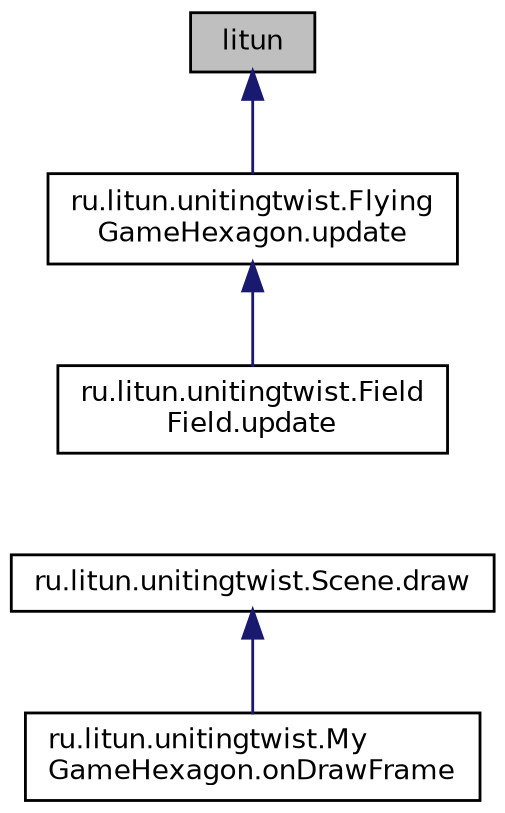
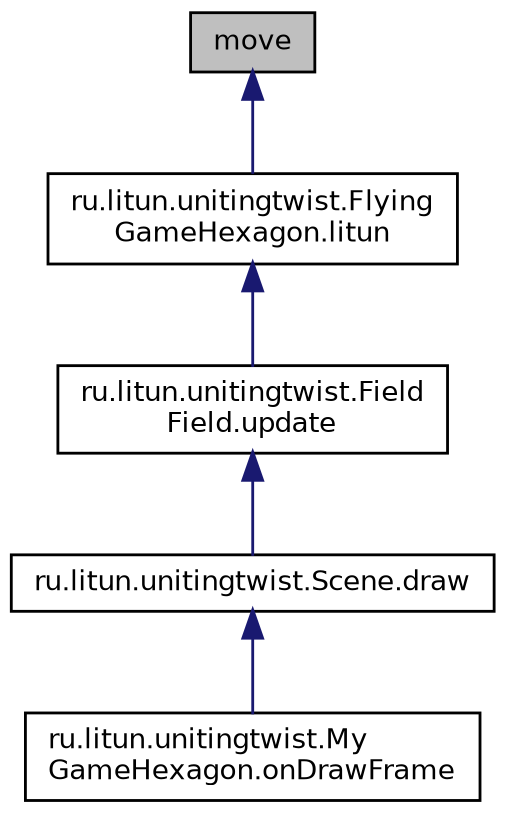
  digraph {
    rankdir=TB
    node [color=black fillcolor=white fontname=Helvetica fontsize=10 shape=record style=filled]
    edge [color=midnightblue dir=back fontname=Helvetica fontsize=10 labelfontname=Helvetica labelfontsize=10 style=solid]
-   n1 [fillcolor=grey75 fontcolor=black height=0.2 label=litun width=0.4]
-   n2 [height=0.2 label="ru.litun.unitingtwist.Flying\lGameHexagon.update" width=0.4]
+   n1 [fillcolor=grey75 fontcolor=black height=0.2 label=move width=0.4]
+   n2 [height=0.2 label="ru.litun.unitingtwist.Flying\lGameHexagon.litun" width=0.4]
    n3 [height=0.2 label="ru.litun.unitingtwist.Field\lField.update" width=0.4]
    n4 [height=0.2 label="ru.litun.unitingtwist.Scene.draw" width=0.4]
    n5 [height=0.2 label="ru.litun.unitingtwist.My\lGameHexagon.onDrawFrame" width=0.4]
    n1 -> n2
    n2 -> n3
+   n3 -> n4
    n4 -> n5
  }
